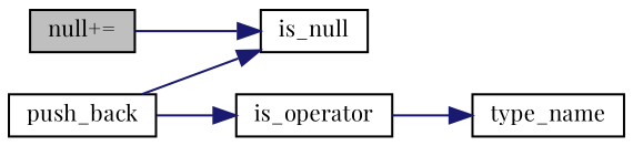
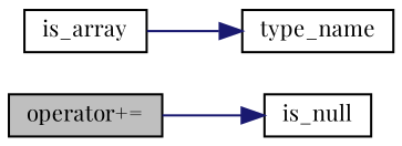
  digraph {
    fontname="Playfair Display"
    rankdir=LR
    node [color=black fillcolor=white fontname="Playfair Display" fontsize=10 shape=record style=filled]
    edge [color=midnightblue fontname="Playfair Display" fontsize=10 labelfontname=Helvetica labelfontsize=10 style=solid]
-   n1 [fillcolor=grey75 fontcolor=black height=0.2 label="null+=" width=0.4]
+   n1 [fillcolor=grey75 fontcolor=black height=0.2 label="operator+=" width=0.4]
    n2 [height=0.2 label=is_null width=0.4]
-   n3 [height=0.2 label=push_back width=0.4]
-   n4 [height=0.2 label=is_operator width=0.4]
+   n4 [height=0.2 label=is_array width=0.4]
    n5 [height=0.2 label=type_name width=0.4]
    n1 -> n2
-   n3 -> n2
-   n3 -> n4
    n4 -> n5
  }
